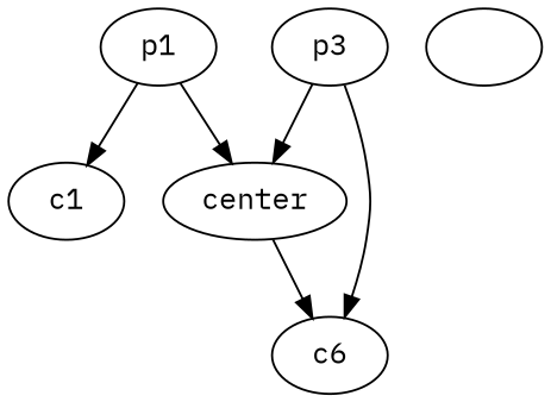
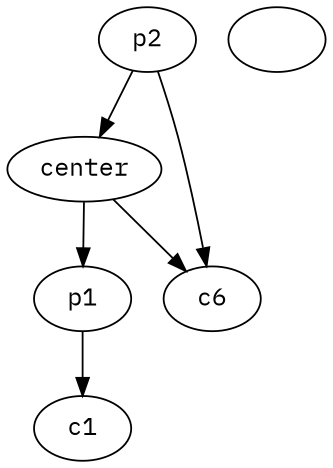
  strict digraph {
    fontname="IBM Plex Mono"
    node [fontname="IBM Plex Mono"]
    edge [fontname="IBM Plex Mono"]
    p1
    center
    c1
    n4 [label=c6]
-   p2 [label=p3]
+   p2
    "\n"
-   p1 -> center
+   center -> p1
    p1 -> c1
    center -> n4
    p2 -> center
    p2 -> n4
  }
